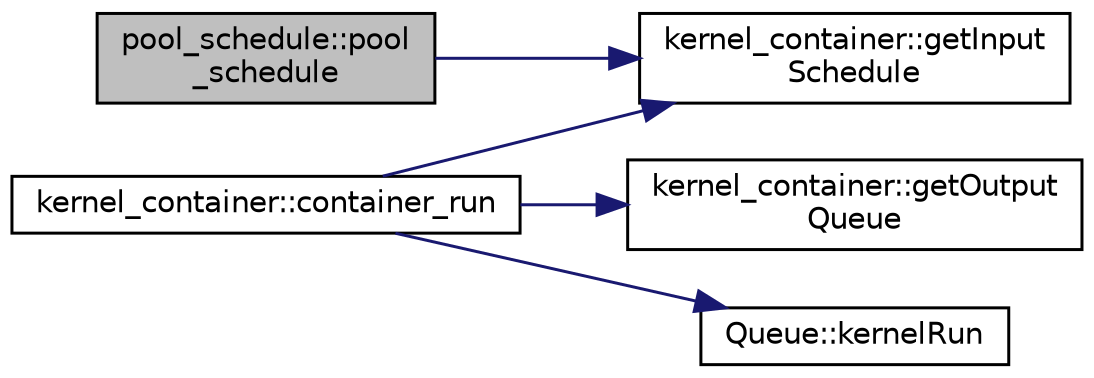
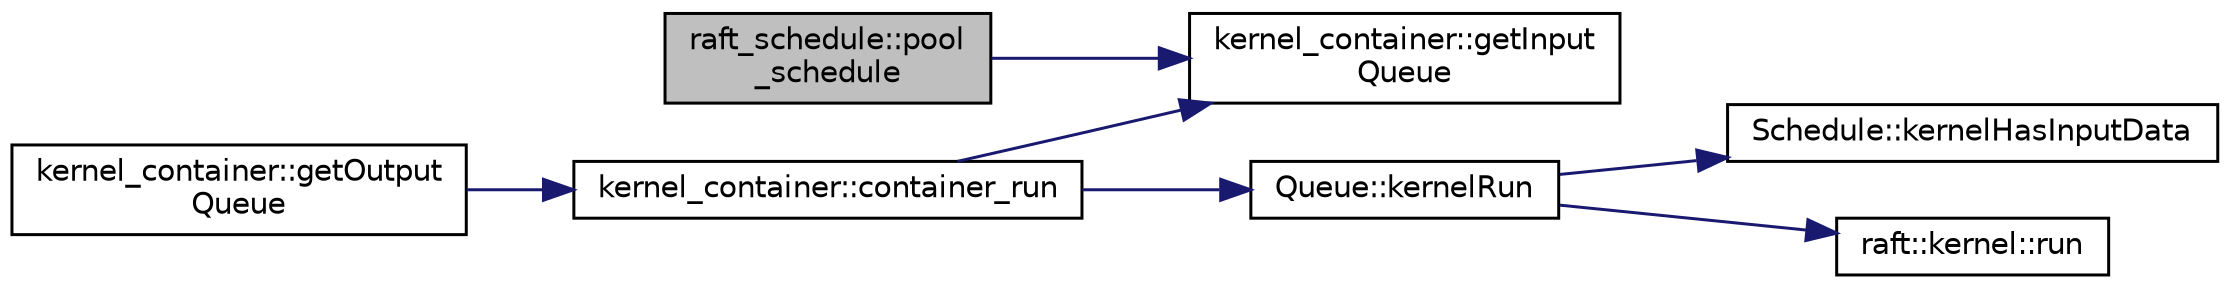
  digraph {
    rankdir=LR
    node [color=black fontname=Helvetica fontsize=10 shape=record]
    edge [color=midnightblue fontname=Helvetica fontsize=10 labelfontname=Helvetica labelfontsize=10 style=solid]
-   n1 [fillcolor=grey75 fontcolor=black height=0.2 label="pool_schedule::pool\l_schedule" style=filled width=0.4]
-   n2 [height=0.2 label="kernel_container::getInput\lSchedule" width=0.4]
+   n1 [fillcolor=grey75 fontcolor=black height=0.2 label="raft_schedule::pool\l_schedule" style=filled width=0.4]
+   n2 [height=0.2 label="kernel_container::getInput\lQueue" width=0.4]
    n3 [height=0.2 label="kernel_container::container_run" width=0.4]
    n4 [height=0.2 label="kernel_container::getOutput\lQueue" width=0.4]
    n5 [height=0.2 label="Queue::kernelRun" width=0.4]
+   n6 [height=0.2 label="Schedule::kernelHasInputData" width=0.4]
+   n7 [height=0.2 label="raft::kernel::run" width=0.4]
    n1 -> n2
    n3 -> n2
-   n3 -> n4
+   n4 -> n3
    n3 -> n5
+   n5 -> n6
+   n5 -> n7
  }
